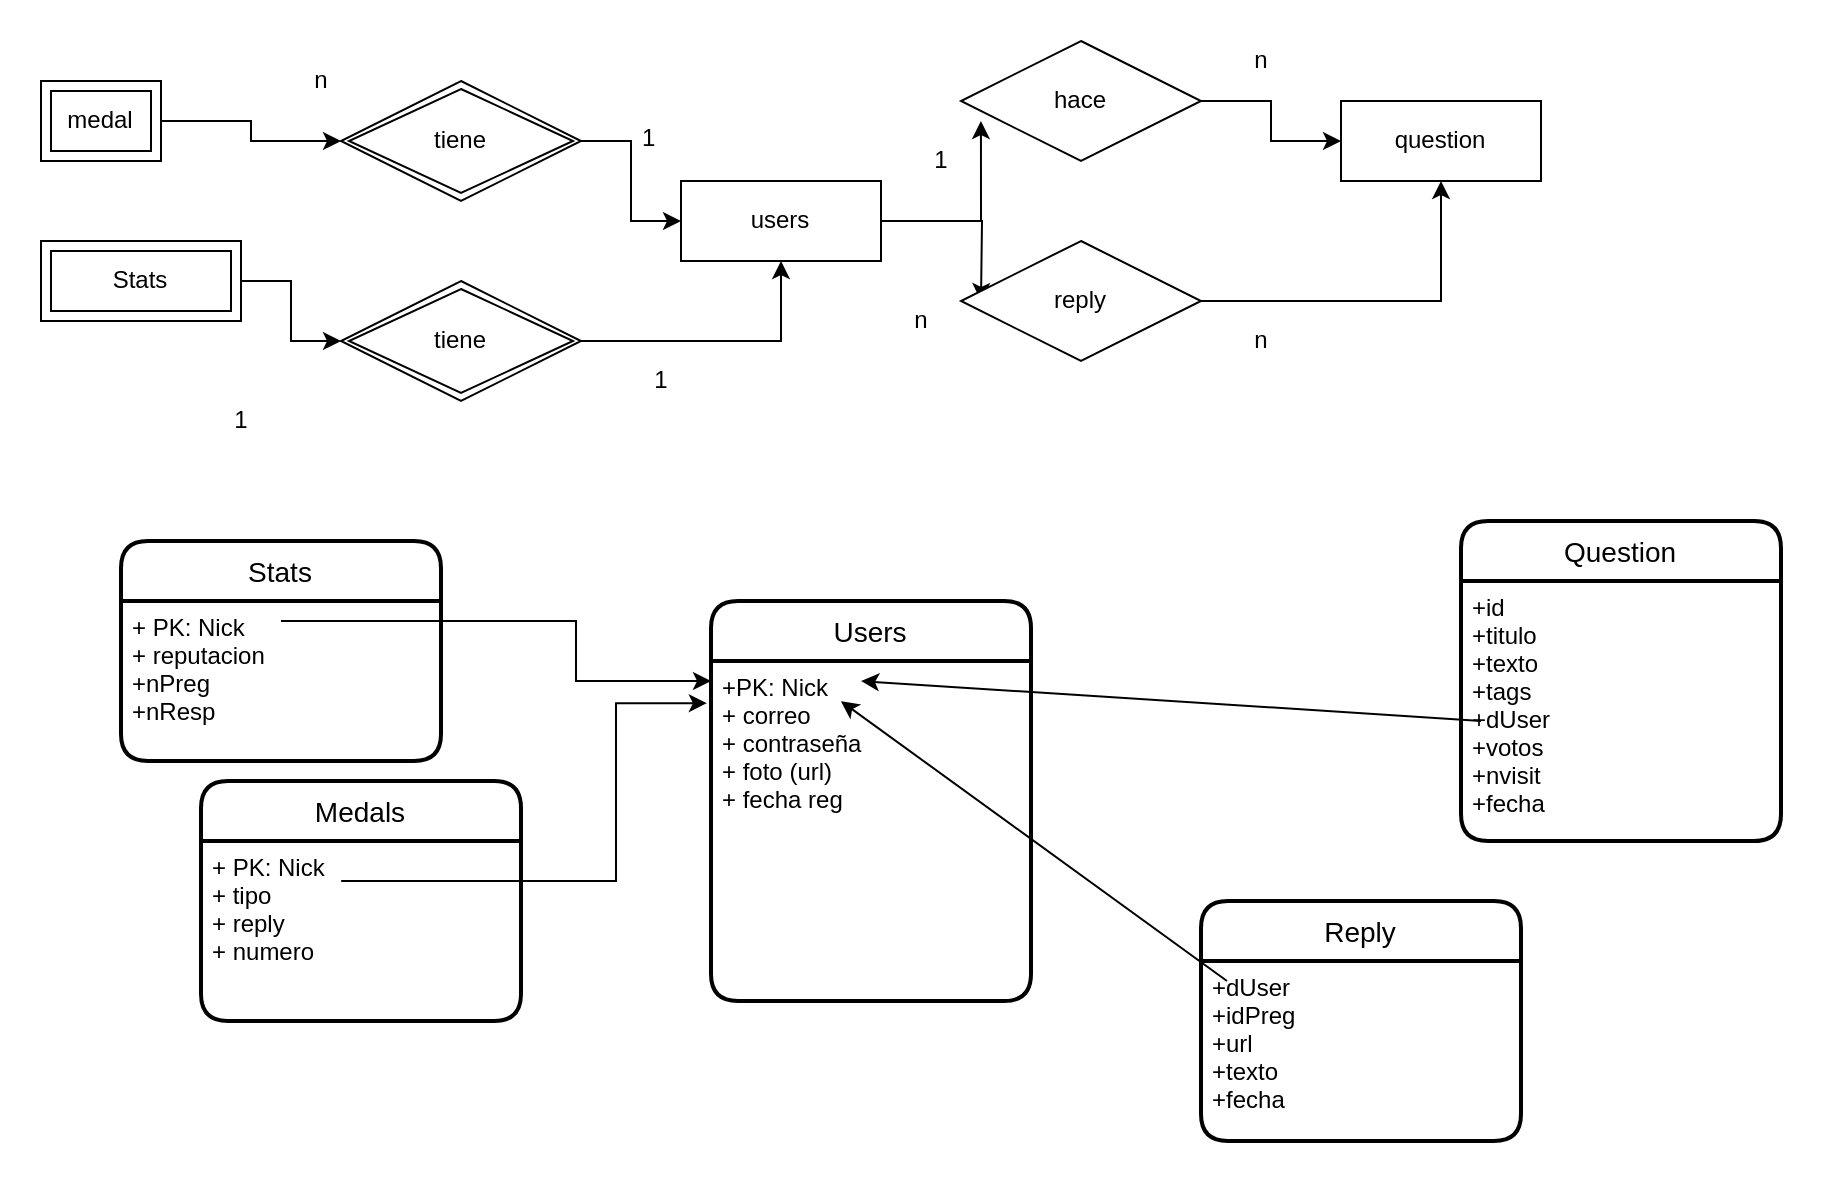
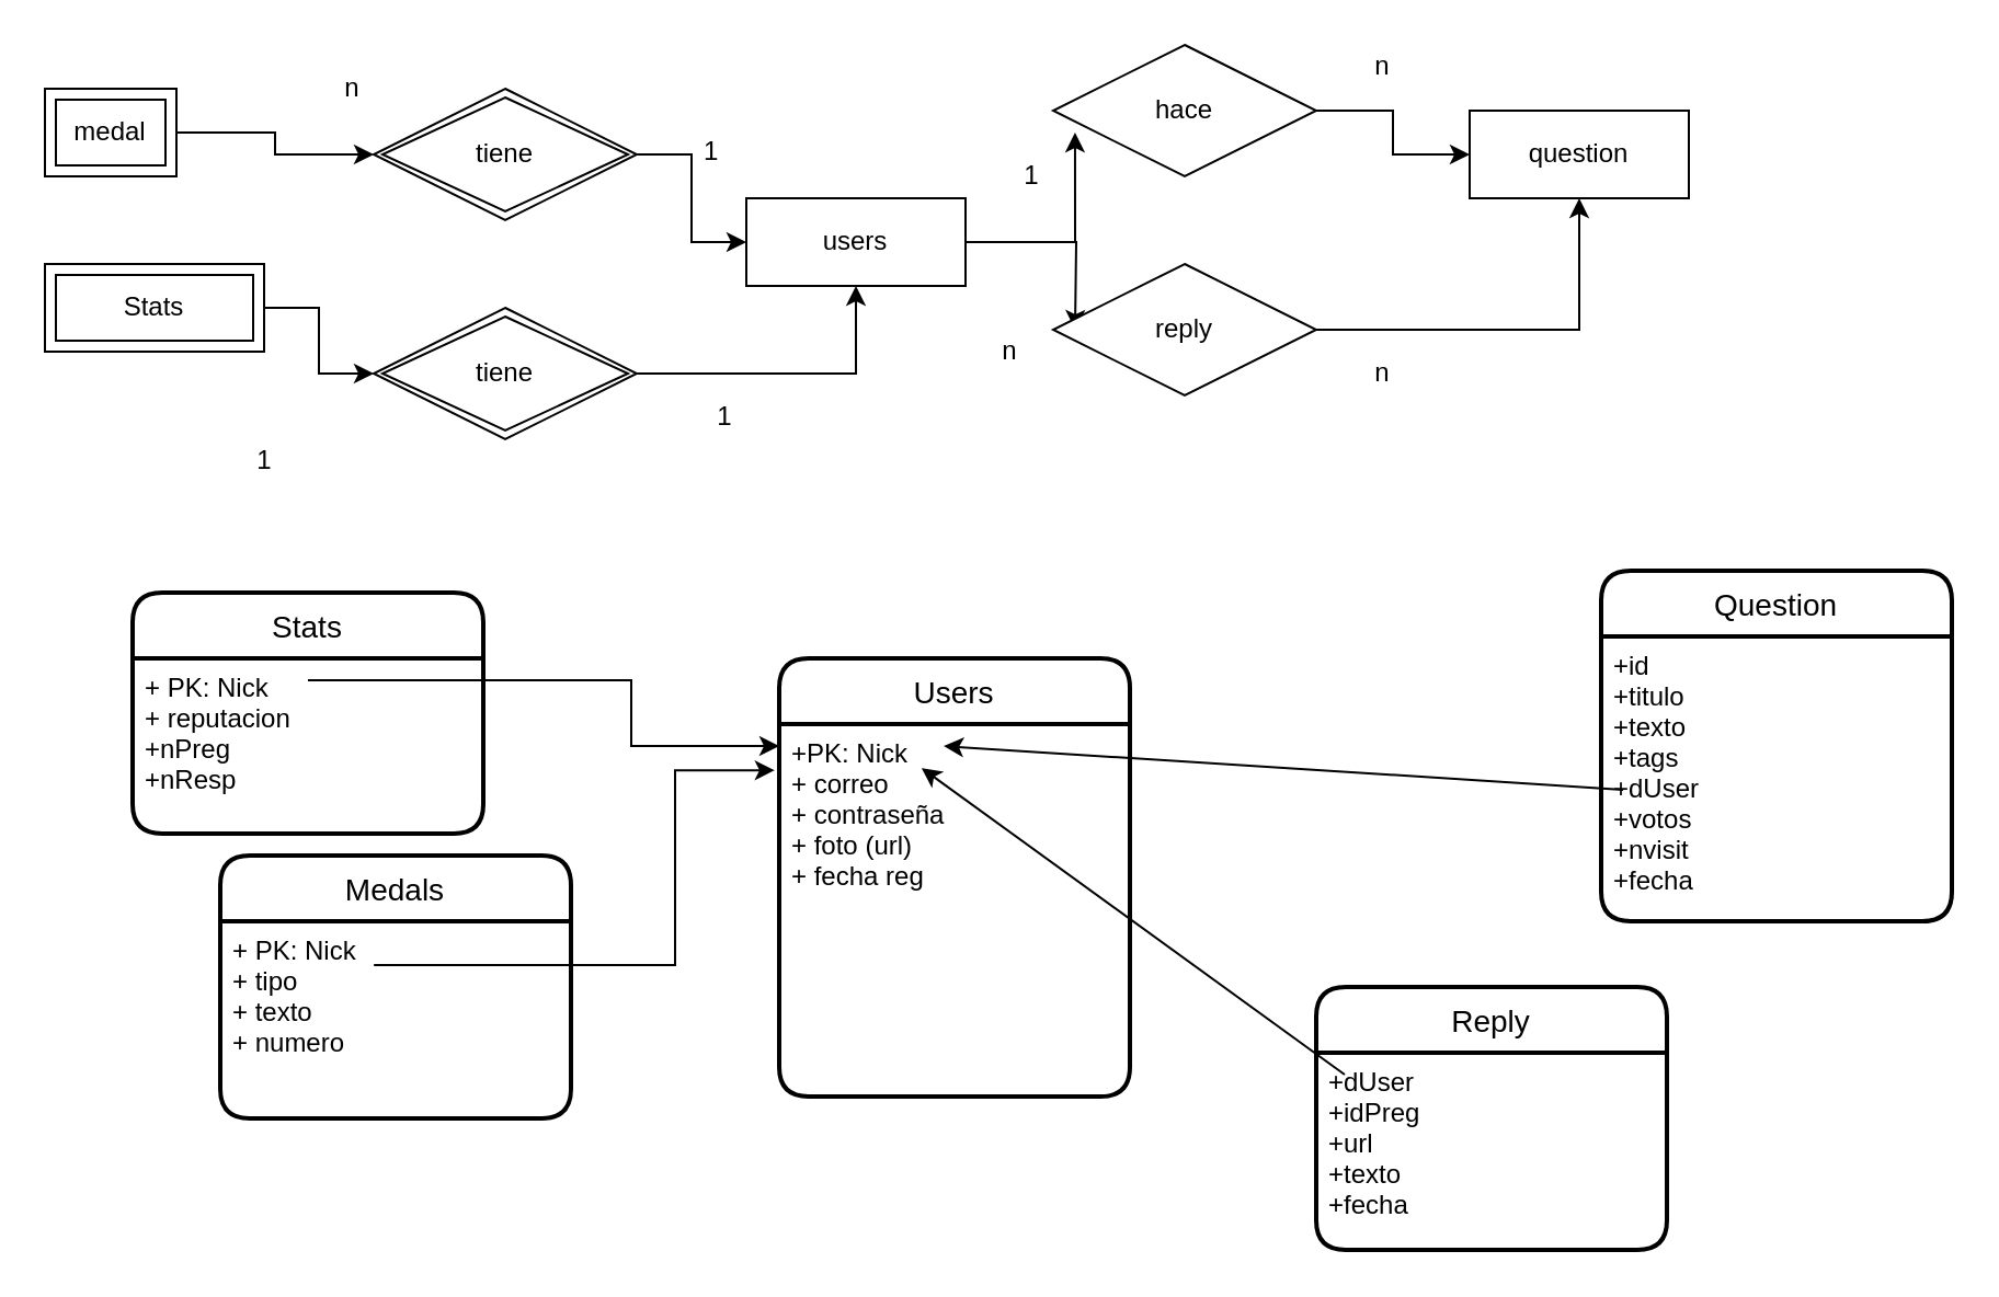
  <mxCell id="0" />
  <mxCell id="1" parent="0" />
  <mxCell id="2" value="Users" style="swimlane;childLayout=stackLayout;horizontal=1;startSize=30;horizontalStack=0;rounded=1;fontSize=14;fontStyle=0;strokeWidth=2;resizeParent=0;resizeLast=1;shadow=0;dashed=0;align=center;" parent="1" vertex="1"><mxGeometry x="355" y="300" width="160" height="200" as="geometry" /></mxCell>
  <mxCell id="3" value="+PK: Nick&#10;+ correo&#10;+ contraseña&#10;+ foto (url)&#10;+ fecha reg&#10;" style="align=left;strokeColor=none;fillColor=none;spacingLeft=4;fontSize=12;verticalAlign=top;resizable=0;rotatable=0;part=1;" parent="2" vertex="1"><mxGeometry y="30" width="160" height="170" as="geometry" /></mxCell>
  <mxCell id="4" value="Stats" style="swimlane;childLayout=stackLayout;horizontal=1;startSize=30;horizontalStack=0;rounded=1;fontSize=14;fontStyle=0;strokeWidth=2;resizeParent=0;resizeLast=1;shadow=0;dashed=0;align=center;" parent="1" vertex="1"><mxGeometry x="60" y="270" width="160" height="110" as="geometry" /></mxCell>
  <mxCell id="5" value="+ PK: Nick&#10;+ reputacion&#10;+nPreg&#10;+nResp" style="align=left;strokeColor=none;fillColor=none;spacingLeft=4;fontSize=12;verticalAlign=top;resizable=0;rotatable=0;part=1;" parent="4" vertex="1"><mxGeometry y="30" width="160" height="80" as="geometry" /></mxCell>
  <mxCell id="6" style="edgeStyle=orthogonalEdgeStyle;rounded=0;orthogonalLoop=1;jettySize=auto;html=1;exitX=0.5;exitY=1;exitDx=0;exitDy=0;" parent="4" source="5" target="5" edge="1"><mxGeometry relative="1" as="geometry" /></mxCell>
  <mxCell id="7" value="Medals" style="swimlane;childLayout=stackLayout;horizontal=1;startSize=30;horizontalStack=0;rounded=1;fontSize=14;fontStyle=0;strokeWidth=2;resizeParent=0;resizeLast=1;shadow=0;dashed=0;align=center;" parent="1" vertex="1"><mxGeometry x="100" y="390" width="160" height="120" as="geometry" /></mxCell>
- <mxCell id="8" value="+ PK: Nick&#10;+ tipo&#10;+ reply&#10;+ numero" style="align=left;strokeColor=none;fillColor=none;spacingLeft=4;fontSize=12;verticalAlign=top;resizable=0;rotatable=0;part=1;" parent="7" vertex="1"><mxGeometry y="30" width="160" height="90" as="geometry" /></mxCell>
+ <mxCell id="8" value="+ PK: Nick&#10;+ tipo&#10;+ texto&#10;+ numero" style="align=left;strokeColor=none;fillColor=none;spacingLeft=4;fontSize=12;verticalAlign=top;resizable=0;rotatable=0;part=1;" parent="7" vertex="1"><mxGeometry y="30" width="160" height="90" as="geometry" /></mxCell>
  <mxCell id="9" value="Question" style="swimlane;childLayout=stackLayout;horizontal=1;startSize=30;horizontalStack=0;rounded=1;fontSize=14;fontStyle=0;strokeWidth=2;resizeParent=0;resizeLast=1;shadow=0;dashed=0;align=center;" parent="1" vertex="1"><mxGeometry x="730" y="260" width="160" height="160" as="geometry" /></mxCell>
  <mxCell id="10" value="+id&#10;+titulo&#10;+texto&#10;+tags&#10;+dUser&#10;+votos&#10;+nvisit&#10;+fecha" style="align=left;strokeColor=none;fillColor=none;spacingLeft=4;fontSize=12;verticalAlign=top;resizable=0;rotatable=0;part=1;" parent="9" vertex="1"><mxGeometry y="30" width="160" height="130" as="geometry" /></mxCell>
  <mxCell id="11" value="Reply " style="swimlane;childLayout=stackLayout;horizontal=1;startSize=30;horizontalStack=0;rounded=1;fontSize=14;fontStyle=0;strokeWidth=2;resizeParent=0;resizeLast=1;shadow=0;dashed=0;align=center;" parent="1" vertex="1"><mxGeometry x="600" y="450" width="160" height="120" as="geometry" /></mxCell>
  <mxCell id="12" value="+dUser&#10;+idPreg&#10;+url&#10;+texto&#10;+fecha" style="align=left;strokeColor=none;fillColor=none;spacingLeft=4;fontSize=12;verticalAlign=top;resizable=0;rotatable=0;part=1;" parent="11" vertex="1"><mxGeometry y="30" width="160" height="90" as="geometry" /></mxCell>
  <mxCell id="13" style="edgeStyle=orthogonalEdgeStyle;rounded=0;orthogonalLoop=1;jettySize=auto;html=1;entryX=0;entryY=0.059;entryDx=0;entryDy=0;entryPerimeter=0;exitX=0.5;exitY=0.125;exitDx=0;exitDy=0;exitPerimeter=0;" parent="1" source="5" target="3" edge="1"><mxGeometry relative="1" as="geometry" /></mxCell>
  <mxCell id="14" style="edgeStyle=orthogonalEdgeStyle;rounded=0;orthogonalLoop=1;jettySize=auto;html=1;entryX=-0.013;entryY=0.124;entryDx=0;entryDy=0;entryPerimeter=0;exitX=0.438;exitY=0.222;exitDx=0;exitDy=0;exitPerimeter=0;" parent="1" source="8" target="3" edge="1"><mxGeometry relative="1" as="geometry" /></mxCell>
  <mxCell id="15" value="" style="endArrow=classic;html=1;entryX=0.406;entryY=0.118;entryDx=0;entryDy=0;entryPerimeter=0;" edge="1" parent="1" target="3"><mxGeometry width="50" height="50" relative="1" as="geometry"><mxPoint x="613" y="490" as="sourcePoint" /><mxPoint x="670" y="320" as="targetPoint" /></mxGeometry></mxCell>
  <mxCell id="16" value="" style="endArrow=classic;html=1;exitX=0.063;exitY=0.538;exitDx=0;exitDy=0;exitPerimeter=0;entryX=0.469;entryY=0.059;entryDx=0;entryDy=0;entryPerimeter=0;" edge="1" parent="1" source="10" target="3"><mxGeometry width="50" height="50" relative="1" as="geometry"><mxPoint x="620" y="370" as="sourcePoint" /><mxPoint x="670" y="320" as="targetPoint" /></mxGeometry></mxCell>
  <mxCell id="17" style="edgeStyle=orthogonalEdgeStyle;rounded=0;orthogonalLoop=1;jettySize=auto;html=1;" edge="1" parent="1" source="18" target="24"><mxGeometry relative="1" as="geometry" /></mxCell>
  <mxCell id="18" value="medal" style="shape=ext;margin=3;double=1;whiteSpace=wrap;html=1;align=center;" vertex="1" parent="1"><mxGeometry x="20" y="40" width="60" height="40" as="geometry" /></mxCell>
  <mxCell id="19" style="edgeStyle=orthogonalEdgeStyle;rounded=0;orthogonalLoop=1;jettySize=auto;html=1;" edge="1" parent="1" source="20" target="22"><mxGeometry relative="1" as="geometry" /></mxCell>
  <mxCell id="20" value="Stats" style="shape=ext;margin=3;double=1;whiteSpace=wrap;html=1;align=center;" vertex="1" parent="1"><mxGeometry x="20" y="120" width="100" height="40" as="geometry" /></mxCell>
  <mxCell id="21" style="edgeStyle=orthogonalEdgeStyle;rounded=0;orthogonalLoop=1;jettySize=auto;html=1;" edge="1" parent="1" source="22" target="27"><mxGeometry relative="1" as="geometry" /></mxCell>
  <mxCell id="22" value="tiene" style="shape=rhombus;double=1;perimeter=rhombusPerimeter;whiteSpace=wrap;html=1;align=center;" vertex="1" parent="1"><mxGeometry x="170" y="140" width="120" height="60" as="geometry" /></mxCell>
  <mxCell id="23" style="edgeStyle=orthogonalEdgeStyle;rounded=0;orthogonalLoop=1;jettySize=auto;html=1;entryX=0;entryY=0.5;entryDx=0;entryDy=0;" edge="1" parent="1" source="24" target="27"><mxGeometry relative="1" as="geometry" /></mxCell>
  <mxCell id="24" value="tiene" style="shape=rhombus;double=1;perimeter=rhombusPerimeter;whiteSpace=wrap;html=1;align=center;" vertex="1" parent="1"><mxGeometry x="170" y="40" width="120" height="60" as="geometry" /></mxCell>
  <mxCell id="25" style="edgeStyle=orthogonalEdgeStyle;rounded=0;orthogonalLoop=1;jettySize=auto;html=1;entryX=0.083;entryY=0.667;entryDx=0;entryDy=0;entryPerimeter=0;" edge="1" parent="1" source="27" target="29"><mxGeometry relative="1" as="geometry" /></mxCell>
  <mxCell id="26" style="edgeStyle=orthogonalEdgeStyle;rounded=0;orthogonalLoop=1;jettySize=auto;html=1;" edge="1" parent="1" source="27"><mxGeometry relative="1" as="geometry"><mxPoint x="490" y="150" as="targetPoint" /></mxGeometry></mxCell>
  <mxCell id="27" value="users" style="whiteSpace=wrap;html=1;align=center;" vertex="1" parent="1"><mxGeometry x="340" y="90" width="100" height="40" as="geometry" /></mxCell>
  <mxCell id="28" style="edgeStyle=orthogonalEdgeStyle;rounded=0;orthogonalLoop=1;jettySize=auto;html=1;" edge="1" parent="1" source="29" target="30"><mxGeometry relative="1" as="geometry" /></mxCell>
  <mxCell id="29" value="hace" style="shape=rhombus;perimeter=rhombusPerimeter;whiteSpace=wrap;html=1;align=center;" vertex="1" parent="1"><mxGeometry x="480" y="20" width="120" height="60" as="geometry" /></mxCell>
  <mxCell id="30" value="question" style="whiteSpace=wrap;html=1;align=center;" vertex="1" parent="1"><mxGeometry x="670" y="50" width="100" height="40" as="geometry" /></mxCell>
  <mxCell id="31" style="edgeStyle=orthogonalEdgeStyle;rounded=0;orthogonalLoop=1;jettySize=auto;html=1;" edge="1" parent="1" source="32" target="30"><mxGeometry relative="1" as="geometry" /></mxCell>
  <mxCell id="32" value="reply" style="shape=rhombus;perimeter=rhombusPerimeter;whiteSpace=wrap;html=1;align=center;" vertex="1" parent="1"><mxGeometry x="480" y="120" width="120" height="60" as="geometry" /></mxCell>
  <mxCell id="33" value="1" style="text;strokeColor=none;fillColor=none;spacingLeft=4;spacingRight=4;overflow=hidden;rotatable=0;points=[[0,0.5],[1,0.5]];portConstraint=eastwest;fontSize=12;" vertex="1" parent="1"><mxGeometry x="315" y="55" width="40" height="30" as="geometry" /></mxCell>
  <mxCell id="34" value="n" style="text;html=1;align=center;verticalAlign=middle;resizable=0;points=[];autosize=1;" vertex="1" parent="1"><mxGeometry x="150" y="30" width="20" height="20" as="geometry" /></mxCell>
  <mxCell id="35" value="1" style="text;html=1;align=center;verticalAlign=middle;resizable=0;points=[];autosize=1;" vertex="1" parent="1"><mxGeometry x="110" y="200" width="20" height="20" as="geometry" /></mxCell>
  <mxCell id="36" value="1" style="text;html=1;align=center;verticalAlign=middle;resizable=0;points=[];autosize=1;" vertex="1" parent="1"><mxGeometry x="320" y="180" width="20" height="20" as="geometry" /></mxCell>
  <mxCell id="37" value="n" style="text;html=1;align=center;verticalAlign=middle;resizable=0;points=[];autosize=1;" vertex="1" parent="1"><mxGeometry x="450" y="150" width="20" height="20" as="geometry" /></mxCell>
  <mxCell id="38" value="n" style="text;html=1;align=center;verticalAlign=middle;resizable=0;points=[];autosize=1;" vertex="1" parent="1"><mxGeometry x="620" y="160" width="20" height="20" as="geometry" /></mxCell>
  <mxCell id="39" value="1" style="text;html=1;align=center;verticalAlign=middle;resizable=0;points=[];autosize=1;" vertex="1" parent="1"><mxGeometry x="460" y="70" width="20" height="20" as="geometry" /></mxCell>
  <mxCell id="40" value="n" style="text;html=1;align=center;verticalAlign=middle;resizable=0;points=[];autosize=1;" vertex="1" parent="1"><mxGeometry x="620" y="20" width="20" height="20" as="geometry" /></mxCell>
